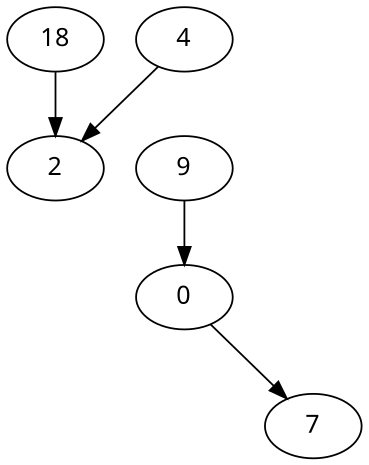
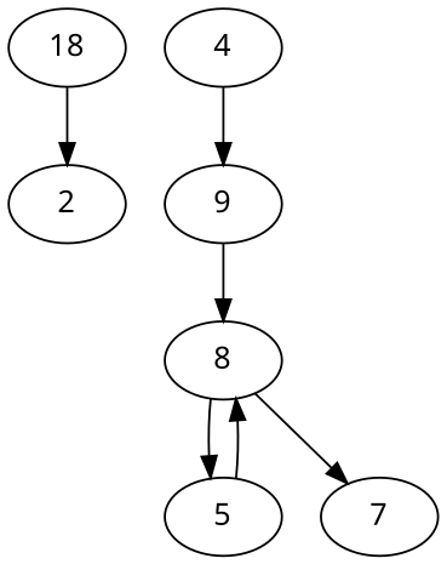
  digraph {
    fontname="Noto Sans"
    node [fontname="Noto Sans"]
    edge [fontname="Noto Sans"]
-   0
+   0 [label=8]
+   5
    7
    n4 [label=18]
    2
    4
    9
+   0 -> 5
    0 -> 7
+   5 -> 0
    n4 -> 2
-   4 -> 2
+   4 -> 9
    9 -> 0
  }
